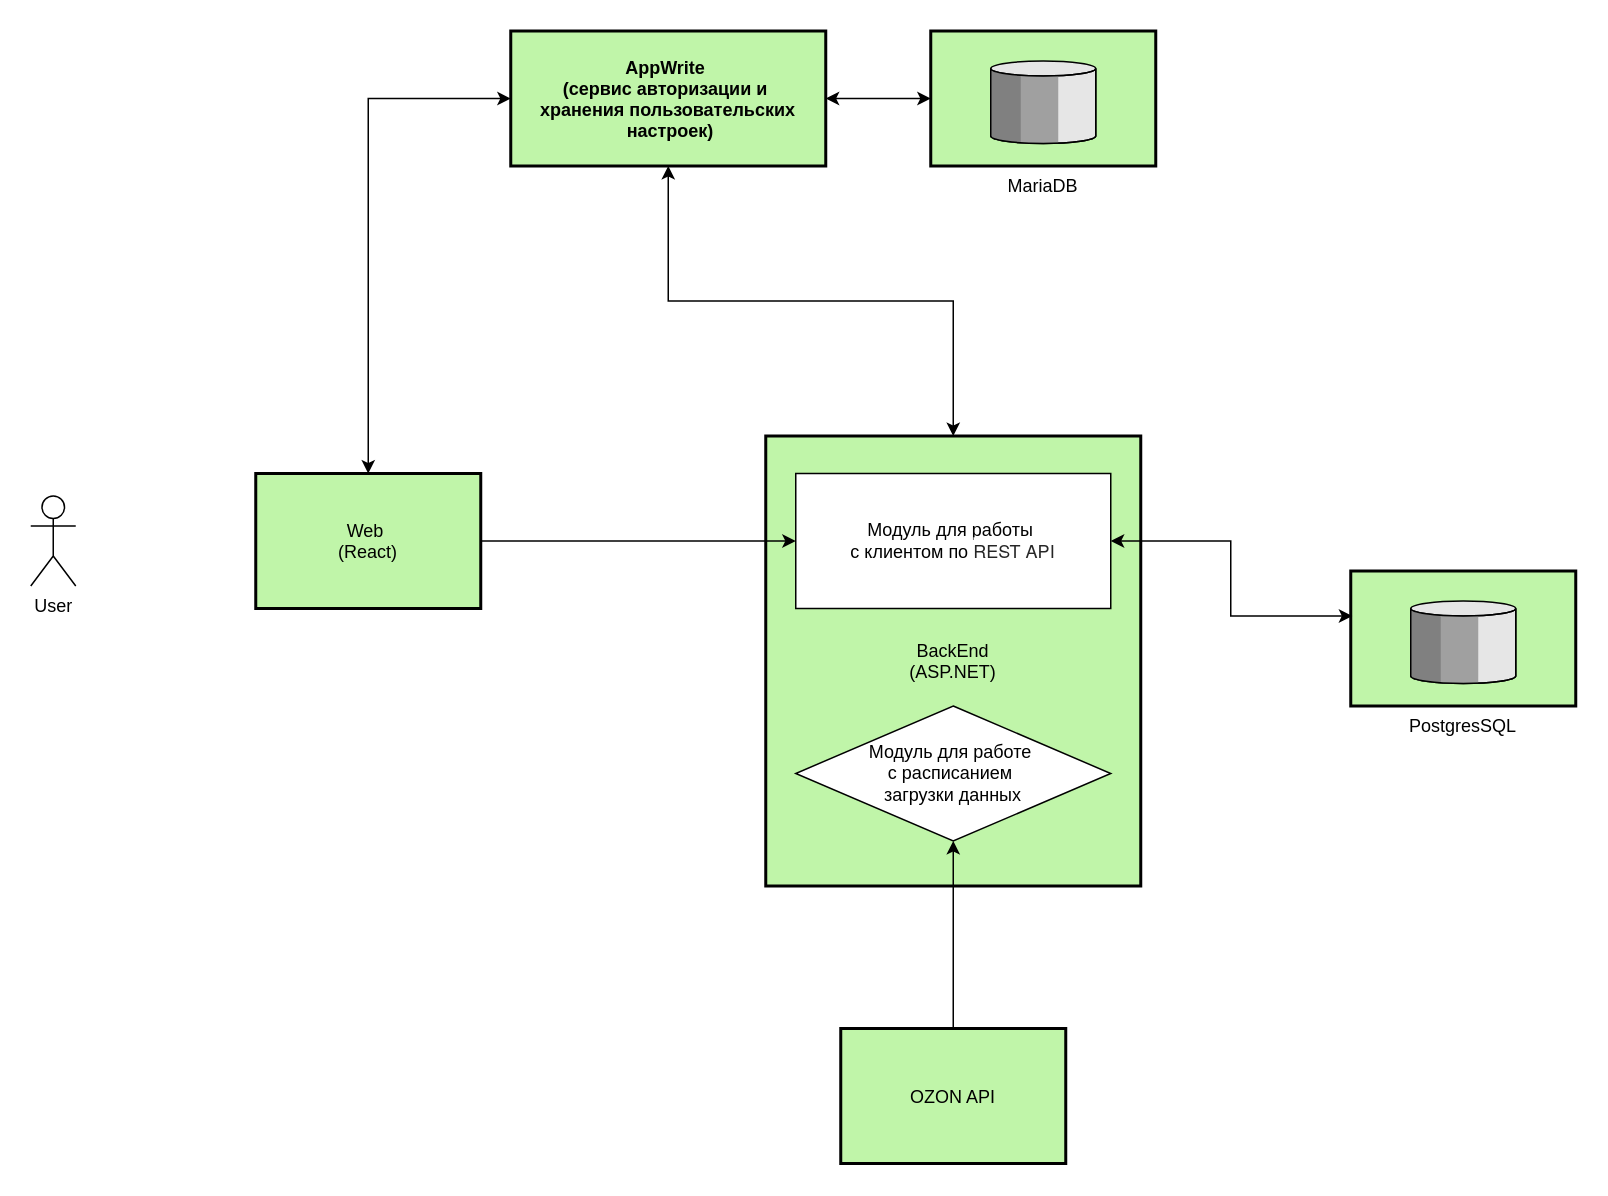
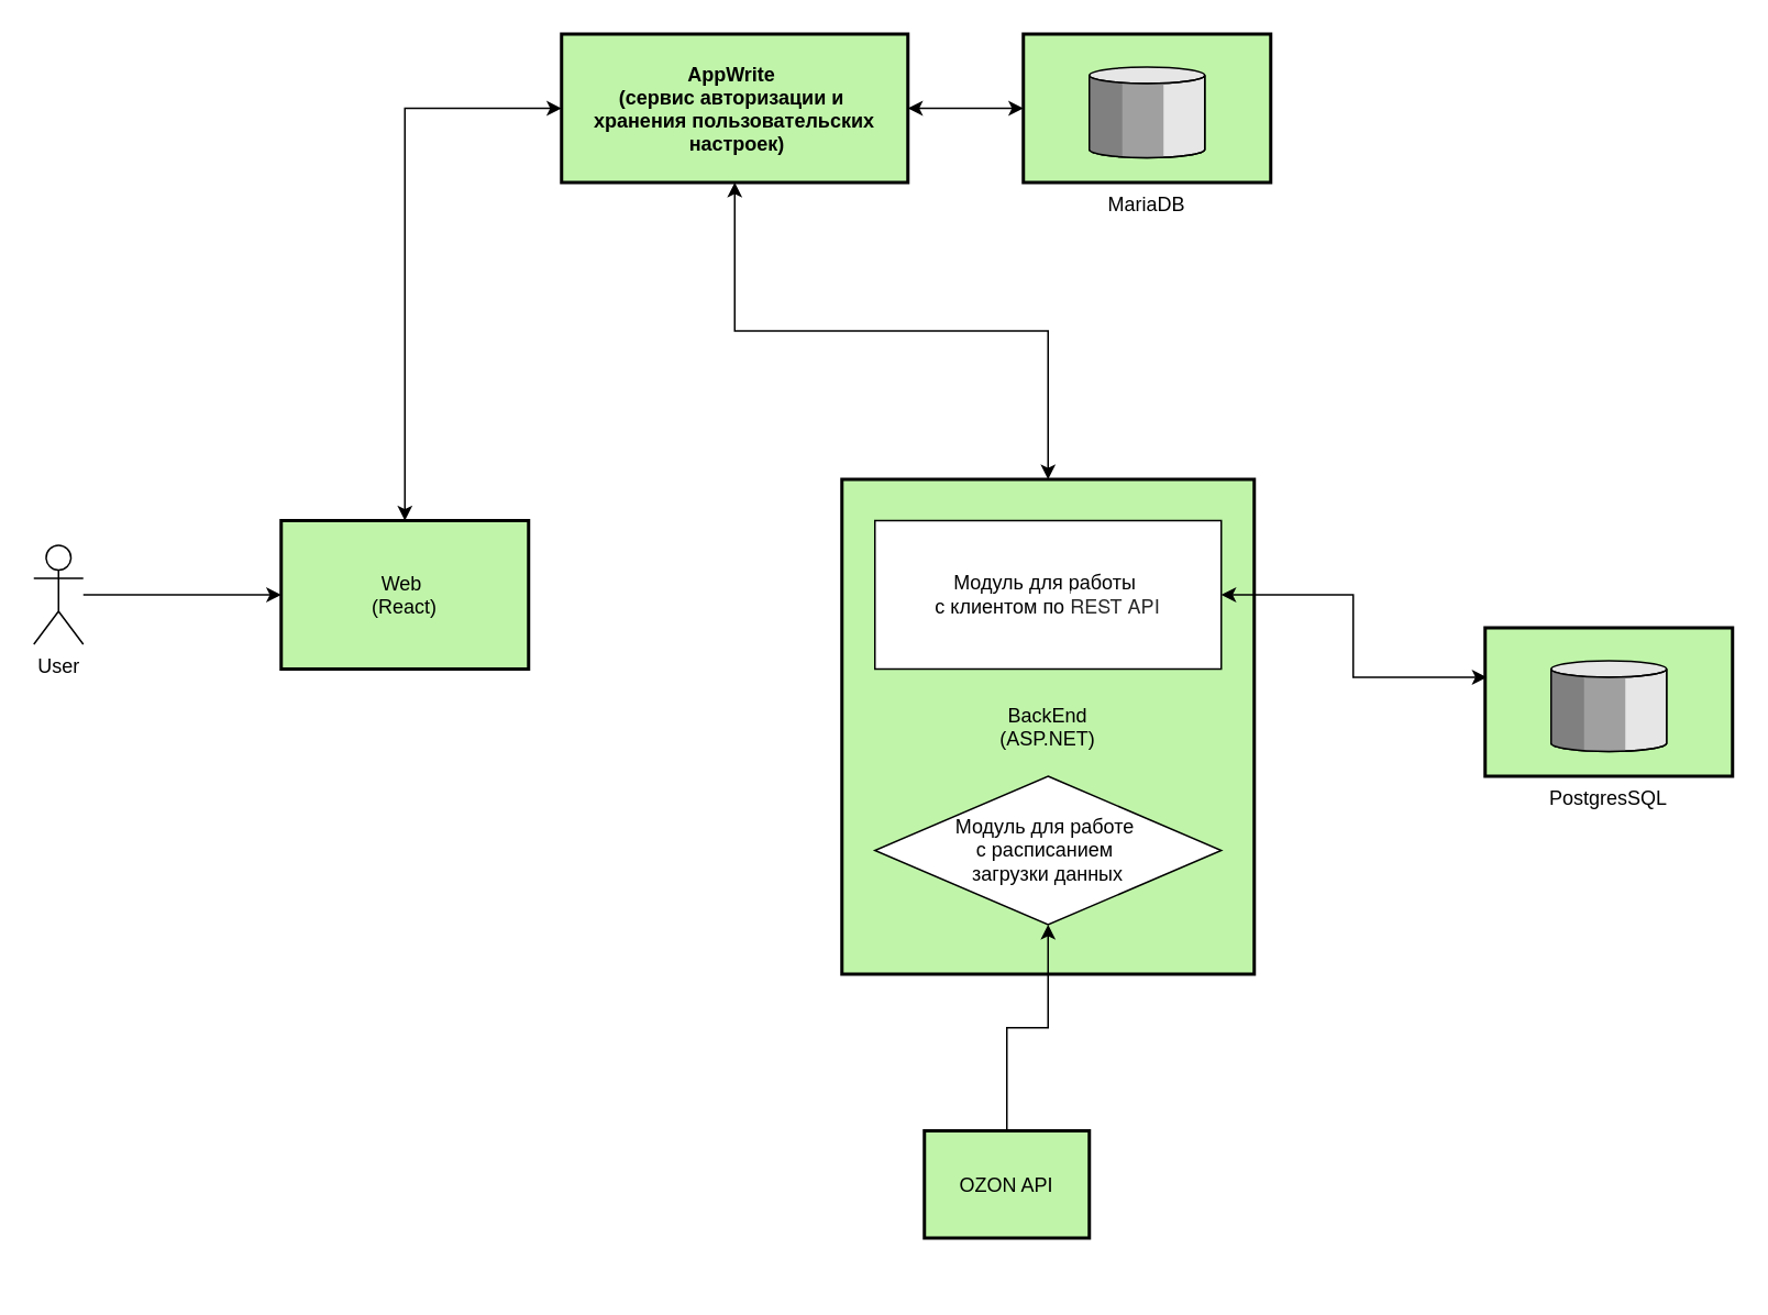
  <mxCell id="0" style=";html=1;" />
  <mxCell id="1" style=";html=1;" parent="0" />
  <mxCell id="2" style="edgeStyle=orthogonalEdgeStyle;rounded=0;orthogonalLoop=1;jettySize=auto;html=1;exitX=0.5;exitY=0;exitDx=0;exitDy=0;entryX=0;entryY=0.5;entryDx=0;entryDy=0;startArrow=classic;startFill=1;" parent="1" source="3" target="11" edge="1"><mxGeometry relative="1" as="geometry" /></mxCell>
  <mxCell id="3" value="Web &#10;(React)" style="strokeWidth=2;dashed=0;align=center;fontSize=12;shape=rect;verticalLabelPosition=middle;verticalAlign=middle;fillColor=#c0f5a9;labelPosition=center;" parent="1" vertex="1"><mxGeometry x="170" y="315" width="150" height="90" as="geometry" /></mxCell>
  <mxCell id="4" value="PostgresSQL" style="strokeWidth=2;dashed=0;align=center;fontSize=12;verticalLabelPosition=bottom;verticalAlign=top;shape=mxgraph.eip.message_store;fillColor=#c0f5a9" parent="1" vertex="1"><mxGeometry x="900" y="380" width="150" height="90" as="geometry" /></mxCell>
  <mxCell id="5" value="BackEnd&#10;(ASP.NET)" style="strokeWidth=2;dashed=0;align=center;fontSize=12;shape=rect;verticalLabelPosition=middle;verticalAlign=middle;fillColor=#c0f5a9;labelPosition=center;" parent="1" vertex="1"><mxGeometry x="510" y="290" width="250" height="300" as="geometry" /></mxCell>
  <mxCell id="6" style="edgeStyle=orthogonalEdgeStyle;rounded=0;orthogonalLoop=1;jettySize=auto;html=1;exitX=0.5;exitY=1;exitDx=0;exitDy=0;entryX=0.5;entryY=0;entryDx=0;entryDy=0;startArrow=classic;startFill=1;endArrow=none;" parent="1" source="7" target="12" edge="1"><mxGeometry relative="1" as="geometry" /></mxCell>
  <mxCell id="7" value="Модуль для работе&amp;nbsp;&lt;div&gt;с расписанием&amp;nbsp;&lt;/div&gt;&lt;div&gt;загрузки данных&lt;/div&gt;" style="rhombus;whiteSpace=wrap;html=1;" parent="1" vertex="1"><mxGeometry x="530" y="470" width="210" height="90" as="geometry" /></mxCell>
  <mxCell id="8" value="Модуль для работы&amp;nbsp;&lt;div&gt;с клиентом по&amp;nbsp;&lt;span style=&quot;background-color: rgb(255, 255, 255); color: rgba(0, 0, 0, 0.85); font-family: &amp;quot;YS Text&amp;quot;, &amp;quot;Helvetica Neue&amp;quot;, Arial, Helvetica, sans-serif; font-size: var(--g-text-display-2-font-size); font-weight: var(--g-text-accent-font-weight); text-align: start;&quot;&gt;REST API&lt;/span&gt;&lt;/div&gt;" style="rounded=0;whiteSpace=wrap;html=1;" parent="1" vertex="1"><mxGeometry x="530" y="315" width="210" height="90" as="geometry" /></mxCell>
  <mxCell id="9" style="edgeStyle=orthogonalEdgeStyle;rounded=0;orthogonalLoop=1;jettySize=auto;html=1;exitX=0.5;exitY=1;exitDx=0;exitDy=0;entryX=0.5;entryY=0;entryDx=0;entryDy=0;startArrow=classic;startFill=1;" parent="1" source="11" target="5" edge="1"><mxGeometry relative="1" as="geometry" /></mxCell>
  <mxCell id="10" style="edgeStyle=orthogonalEdgeStyle;rounded=0;orthogonalLoop=1;jettySize=auto;html=1;startArrow=classic;startFill=1;" parent="1" source="11" target="13" edge="1"><mxGeometry relative="1" as="geometry" /></mxCell>
  <mxCell id="11" value="AppWrite &#10;(сервис авторизации и &#10;хранения пользовательских&#10; настроек)" style="strokeWidth=2;dashed=0;align=center;fontSize=12;shape=rect;verticalLabelPosition=middle;verticalAlign=middle;fillColor=#c0f5a9;labelPosition=center;fontStyle=1" parent="1" vertex="1"><mxGeometry x="340" y="20" width="210" height="90" as="geometry" /></mxCell>
- <mxCell id="12" value="OZON API" style="strokeWidth=2;dashed=0;align=center;fontSize=12;shape=rect;verticalLabelPosition=middle;verticalAlign=middle;fillColor=#c0f5a9;labelPosition=center;" parent="1" vertex="1"><mxGeometry x="560" y="685" width="150" height="90" as="geometry" /></mxCell>
+ <mxCell id="12" value="OZON API" style="strokeWidth=2;dashed=0;align=center;fontSize=12;shape=rect;verticalLabelPosition=middle;verticalAlign=middle;fillColor=#c0f5a9;labelPosition=center;" parent="1" vertex="1"><mxGeometry x="560" y="685" width="100" height="65" as="geometry" /></mxCell>
  <mxCell id="13" value="MariaDB" style="strokeWidth=2;dashed=0;align=center;fontSize=12;verticalLabelPosition=bottom;verticalAlign=top;shape=mxgraph.eip.message_store;fillColor=#c0f5a9" parent="1" vertex="1"><mxGeometry x="620" y="20" width="150" height="90" as="geometry" /></mxCell>
  <mxCell id="14" style="edgeStyle=orthogonalEdgeStyle;rounded=0;orthogonalLoop=1;jettySize=auto;html=1;exitX=1;exitY=0.5;exitDx=0;exitDy=0;entryX=0.007;entryY=0.333;entryDx=0;entryDy=0;entryPerimeter=0;startArrow=classic;startFill=1;" parent="1" source="8" target="4" edge="1"><mxGeometry relative="1" as="geometry" /></mxCell>
- <mxCell id="15" style="edgeStyle=orthogonalEdgeStyle;rounded=0;orthogonalLoop=1;jettySize=auto;html=1;exitX=1;exitY=0.5;exitDx=0;exitDy=0;shadow=0;" parent="1" source="3" target="8" edge="1"><mxGeometry relative="1" as="geometry" /></mxCell>
+ <mxCell id="16" style="edgeStyle=orthogonalEdgeStyle;rounded=0;orthogonalLoop=1;jettySize=auto;html=1;" edge="1" parent="1" source="17" target="3"><mxGeometry relative="1" as="geometry" /></mxCell>
  <mxCell id="17" value="User" style="shape=umlActor;verticalLabelPosition=bottom;verticalAlign=top;html=1;outlineConnect=0;" vertex="1" parent="1"><mxGeometry x="20" y="330" width="30" height="60" as="geometry" /></mxCell>
